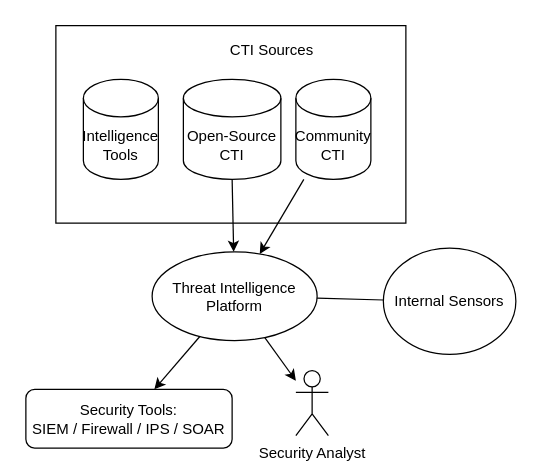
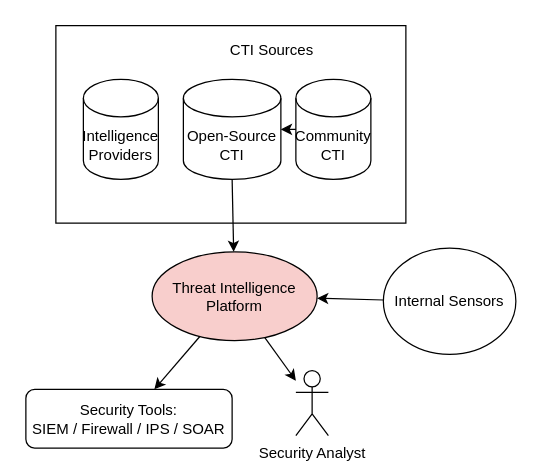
  <mxCell id="0" />
  <mxCell id="1" parent="0" />
  <mxCell id="2" value="" style="rounded=0;whiteSpace=wrap;html=1;" parent="1" vertex="1"><mxGeometry x="44" y="20" width="280" height="158" as="geometry" /></mxCell>
- <mxCell id="3" value="" style="rounded=0;orthogonalLoop=1;jettySize=auto;html=1;" parent="1" source="4" target="6" edge="1"><mxGeometry relative="1" as="geometry" /></mxCell>
+ <mxCell id="3" value="" style="rounded=0;orthogonalLoop=1;jettySize=auto;html=1;" parent="1" source="4" target="8" edge="1"><mxGeometry relative="1" as="geometry" /></mxCell>
  <mxCell id="4" value="Community CTI" style="shape=cylinder3;whiteSpace=wrap;html=1;boundedLbl=1;backgroundOutline=1;size=15;strokeColor=#000000;fillColor=none;" parent="1" vertex="1"><mxGeometry x="236" y="63" width="60" height="80" as="geometry" /></mxCell>
  <mxCell id="5" style="rounded=0;orthogonalLoop=1;jettySize=auto;html=1;" parent="1" source="6" target="11" edge="1"><mxGeometry relative="1" as="geometry" /></mxCell>
- <mxCell id="6" value="Threat Intelligence Platform" style="ellipse;whiteSpace=wrap;html=1;aspect=fixed;strokeColor=#000000;fillColor=#FFFFFF;" parent="1" vertex="1"><mxGeometry x="121" y="201" width="132" height="71" as="geometry" /></mxCell>
+ <mxCell id="6" value="Threat Intelligence Platform" style="ellipse;whiteSpace=wrap;html=1;aspect=fixed;strokeColor=#000000;fillColor=#f8cecc;" parent="1" vertex="1"><mxGeometry x="121" y="201" width="132" height="71" as="geometry" /></mxCell>
  <mxCell id="7" style="rounded=0;orthogonalLoop=1;jettySize=auto;html=1;exitX=0.5;exitY=1;exitDx=0;exitDy=0;exitPerimeter=0;" parent="1" source="8" target="6" edge="1"><mxGeometry relative="1" as="geometry" /></mxCell>
  <mxCell id="8" value="Open-Source CTI" style="shape=cylinder3;whiteSpace=wrap;html=1;boundedLbl=1;backgroundOutline=1;size=15;" parent="1" vertex="1"><mxGeometry x="146" y="63" width="78" height="80" as="geometry" /></mxCell>
  <mxCell id="9" value="CTI Sources" style="text;html=1;strokeColor=none;fillColor=none;align=center;verticalAlign=middle;whiteSpace=wrap;rounded=0;" parent="1" vertex="1"><mxGeometry x="176" y="25" width="82" height="30" as="geometry" /></mxCell>
- <mxCell id="10" value="Intelligence Tools" style="shape=cylinder3;whiteSpace=wrap;html=1;boundedLbl=1;backgroundOutline=1;size=15;" parent="1" vertex="1"><mxGeometry x="66" y="63" width="60" height="80" as="geometry" /></mxCell>
+ <mxCell id="10" value="Intelligence Providers" style="shape=cylinder3;whiteSpace=wrap;html=1;boundedLbl=1;backgroundOutline=1;size=15;" parent="1" vertex="1"><mxGeometry x="66" y="63" width="60" height="80" as="geometry" /></mxCell>
  <mxCell id="11" value="Security Tools:&lt;br style=&quot;border-color: var(--border-color);&quot;&gt;SIEM / Firewall / IPS / SOAR" style="rounded=1;whiteSpace=wrap;html=1;" parent="1" vertex="1"><mxGeometry x="20" y="311" width="165" height="47" as="geometry" /></mxCell>
  <mxCell id="12" value="Security Analyst" style="shape=umlActor;verticalLabelPosition=bottom;verticalAlign=top;html=1;outlineConnect=0;" vertex="1" parent="1"><mxGeometry x="236" y="296" width="26" height="52" as="geometry" /></mxCell>
  <mxCell id="13" style="rounded=0;orthogonalLoop=1;jettySize=auto;html=1;" edge="1" parent="1" source="6" target="12"><mxGeometry relative="1" as="geometry" /></mxCell>
- <mxCell id="14" style="rounded=0;orthogonalLoop=1;jettySize=auto;html=1;endArrow=none;" edge="1" parent="1" source="15" target="6"><mxGeometry relative="1" as="geometry" /></mxCell>
+ <mxCell id="14" style="rounded=0;orthogonalLoop=1;jettySize=auto;html=1;" edge="1" parent="1" source="15" target="6"><mxGeometry relative="1" as="geometry" /></mxCell>
  <mxCell id="15" value="Internal Sensors" style="ellipse;whiteSpace=wrap;html=1;" vertex="1" parent="1"><mxGeometry x="306" y="198" width="106" height="85" as="geometry" /></mxCell>
